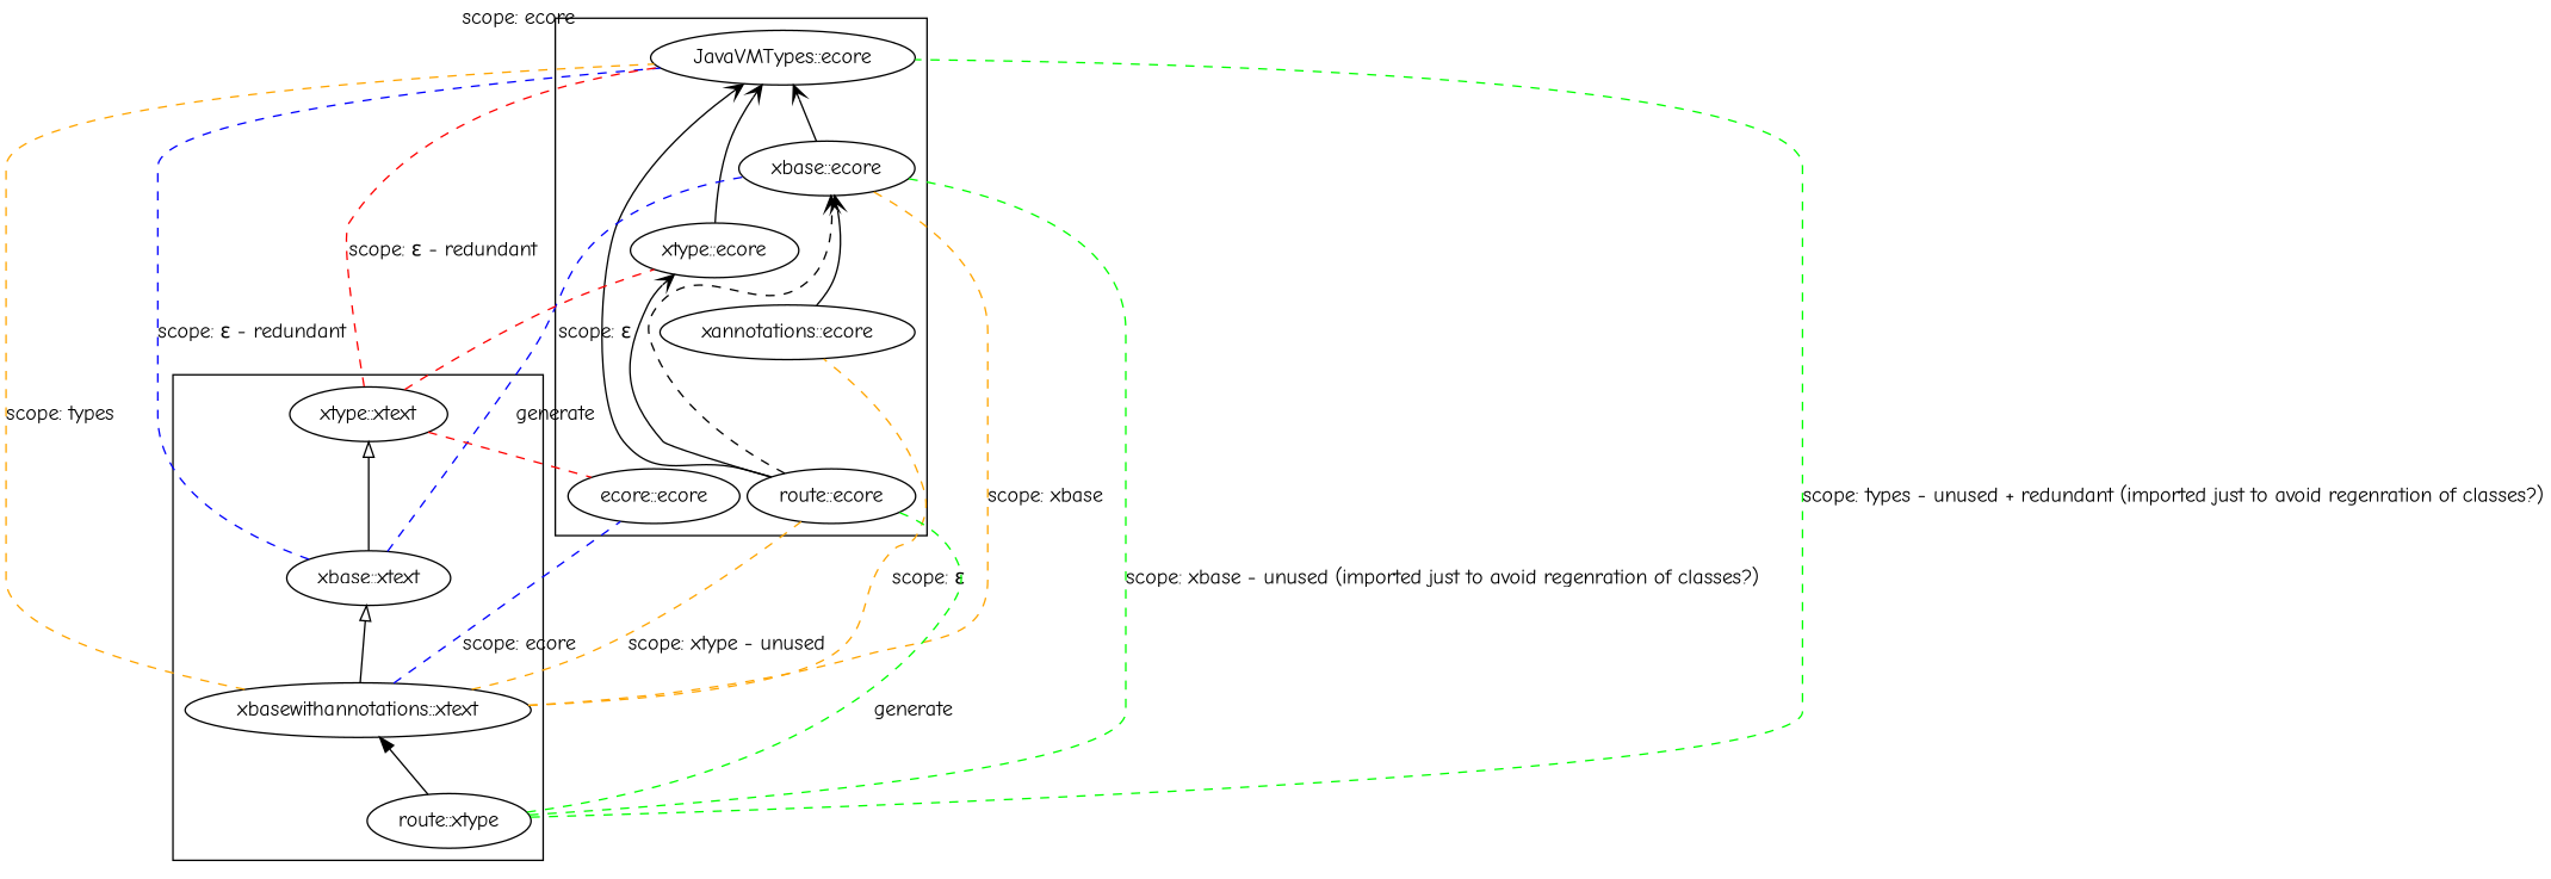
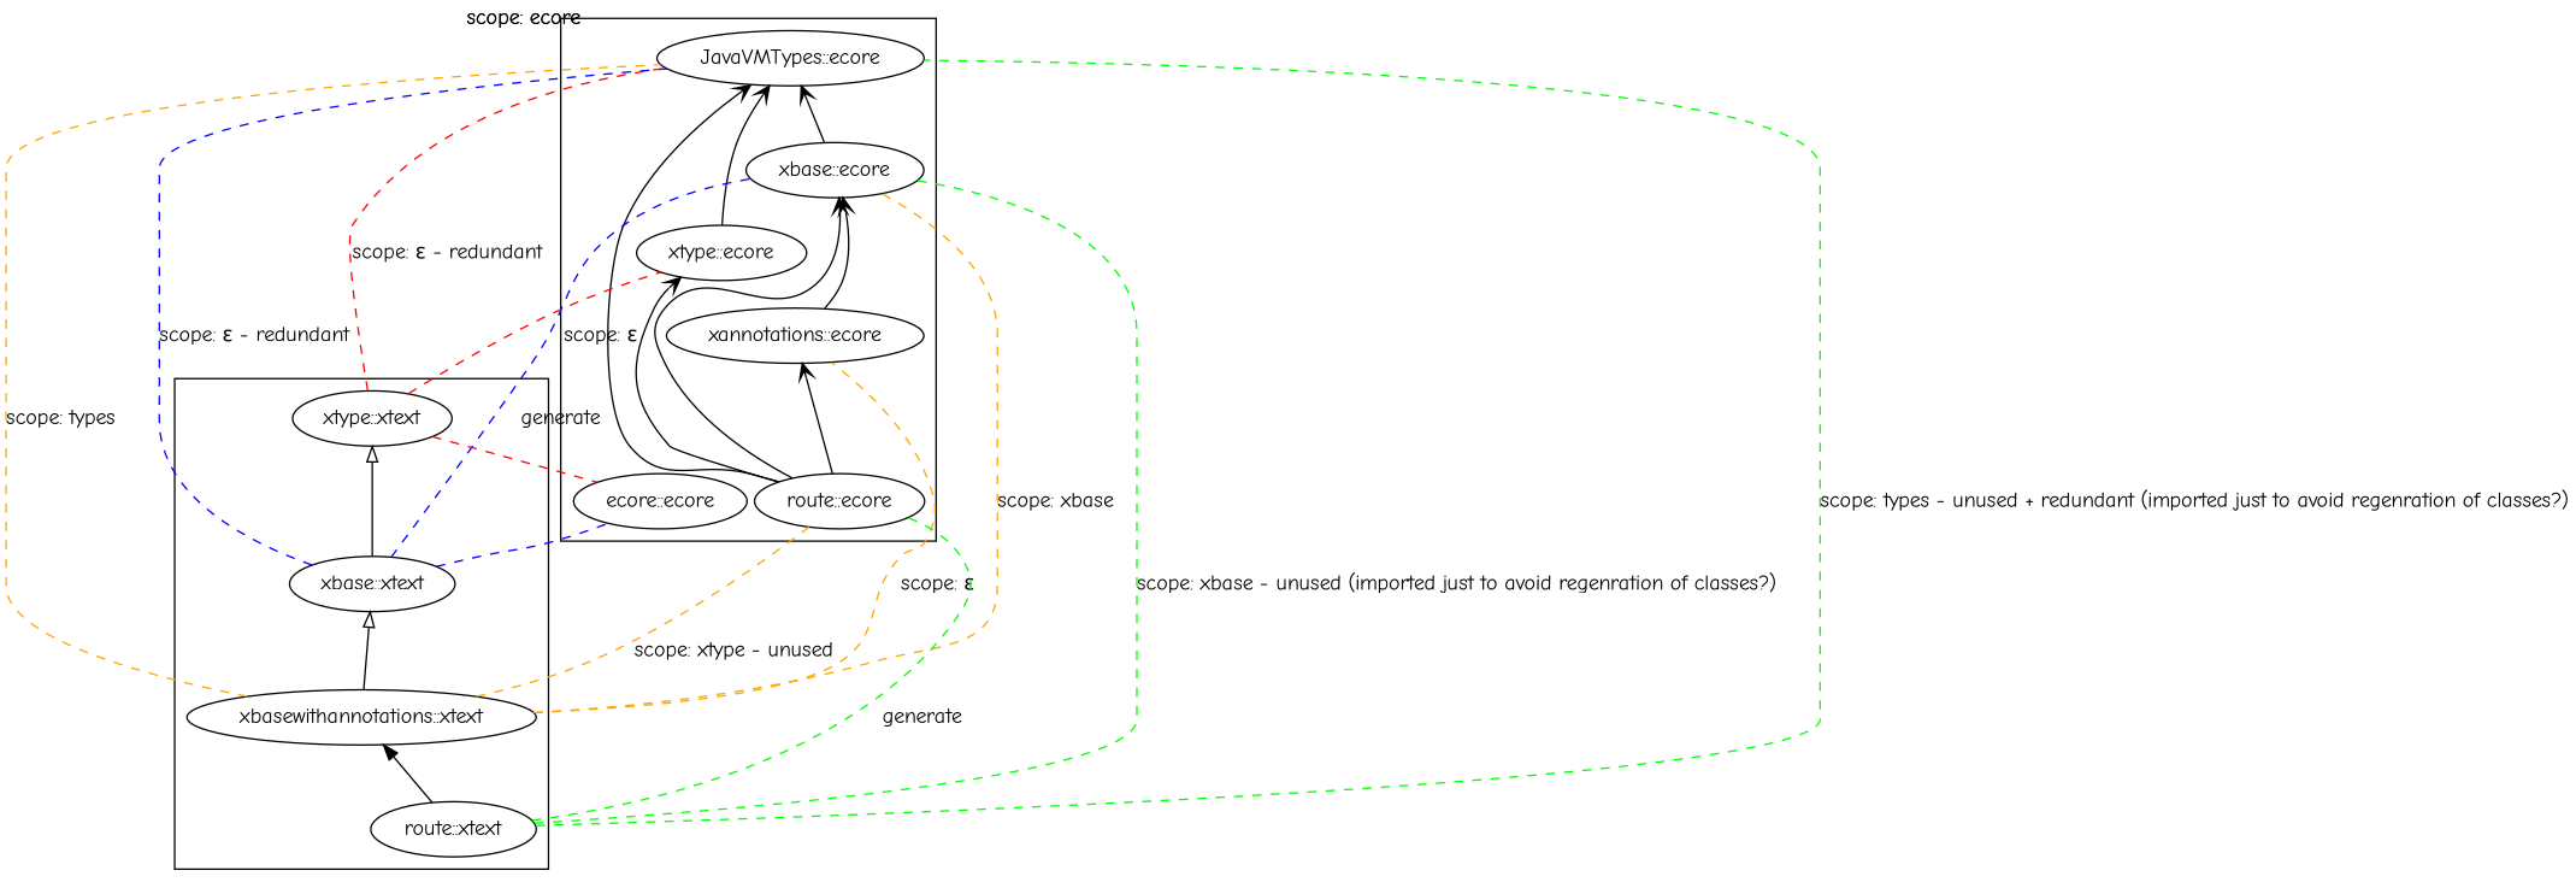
  digraph {
    fontname="Comic Neue"
    rankdir=BT
    node [fontname="Comic Neue"]
    edge [arrowhead=void fontname="Comic Neue" arrowtail=diamond style=dashed]
    n1 [label="xbase::ecore"]
    n2 [label="JavaVMTypes::ecore"]
    n3 [label="xannotations::ecore"]
    n4 [label="xtype::ecore"]
    n5 [label="ecore::ecore"]
    n6 [label="route::ecore"]
    n7 [label="xbase::xtext"]
    n8 [label="xtype::xtext"]
    n9 [label="xbasewithannotations::xtext"]
-   n10 [label="route::xtype"]
+   n10 [label="route::xtext"]
    subgraph cluster_1 {
      n1
      n2
      n3
      n4
      n5
      n6
    }
    subgraph cluster_2 {
      n7
      n8
      n9
      n10
    }
    n1 -> n2 [arrowhead=vee arrowtail="" style=""]
    n3 -> n1 [arrowhead=vee arrowtail="" style=""]
    n4 -> n2 [arrowhead=vee arrowtail="" style=""]
-   n6 -> n1 [arrowhead=vee arrowtail=""]
+   n6 -> n1 [arrowhead=vee arrowtail="" style=""]
    n6 -> n2 [arrowhead=vee arrowtail="" style=""]
+   n6 -> n3 [arrowhead=vee arrowtail="" style=""]
    n6 -> n4 [arrowhead=vee arrowtail="" style=""]
    n7 -> n1 [color=blue label=generate]
    n7 -> n2 [color=blue label="scope: ε - redundant"]
-   n9 -> n5 [color=blue label="scope: ecore"]
+   n7 -> n5 [color=blue label="scope: ecore"]
    n7 -> n8 [arrowhead=empty arrowtail="" style=""]
    n8 -> n2 [color=red label="scope: ε - redundant"]
    n8 -> n4 [color=red label="scope: ε"]
    n8 -> n5 [color=red label="scope: ecore"]
    n9 -> n1 [color=orange label="scope: xbase"]
    n9 -> n2 [color=orange label="scope: types"]
    n9 -> n3 [color=orange label="scope: ε"]
    n9 -> n6 [color=orange label="scope: xtype - unused"]
    n9 -> n7 [arrowhead=empty arrowtail="" style=""]
    n10 -> n1 [color=green label="scope: xbase - unused (imported just to avoid regenration of classes?)" weight=10]
    n10 -> n2 [color=green label="scope: types - unused + redundant (imported just to avoid regenration of classes?)" weight=10]
    n10 -> n6 [color=green label=generate]
    n10 -> n9 [arrowhead="" arrowtail="" style=""]
  }
